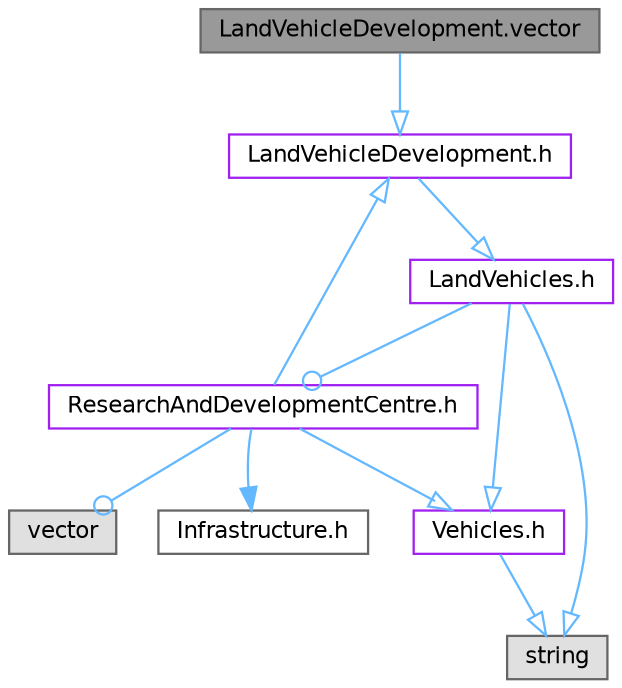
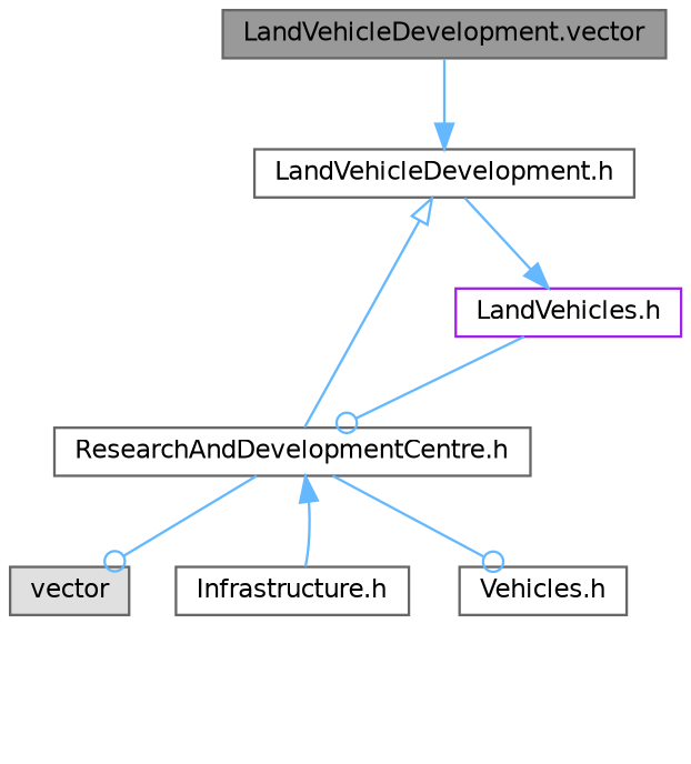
  digraph {
    node [color=gray40 fillcolor=white fontname=Helvetica fontsize=10 shape=box style=filled]
    edge [arrowhead=onormal color=steelblue1 fontname=Helvetica fontsize=10 labelfontname=Helvetica labelfontsize=10 style=solid]
    n1 [fillcolor=grey60 fontcolor=black height=0.2 label="LandVehicleDevelopment.vector" width=0.4]
-   n2 [color=purple height=0.2 label="LandVehicleDevelopment.h" width=0.4]
+   n2 [height=0.2 label="LandVehicleDevelopment.h" width=0.4]
    n3 [color=purple height=0.2 label="LandVehicles.h" width=0.4]
-   n4 [color=purple height=0.2 label="ResearchAndDevelopmentCentre.h" width=0.4]
+   n4 [height=0.2 label="ResearchAndDevelopmentCentre.h" width=0.4]
    n5 [fillcolor="#E0E0E0" height=0.2 label=vector width=0.4]
    n6 [height=0.2 label="Infrastructure.h" width=0.4]
-   n7 [color=purple height=0.2 label="Vehicles.h" width=0.4]
-   n8 [fillcolor="#E0E0E0" height=0.2 label=string width=0.4]
-   n1 -> n2
-   n2 -> n3
+   n7 [height=0.2 label="Vehicles.h" width=0.4]
+   n1 -> n2 [arrowhead=normal]
+   n2 -> n3 [arrowhead=normal]
    n3 -> n4 [arrowhead=odot]
-   n3 -> n7
-   n3 -> n8
    n4 -> n2
    n4 -> n5 [arrowhead=odot]
-   n4 -> n6 [arrowhead=normal]
-   n4 -> n7
-   n7 -> n8
+   n6 -> n4 [arrowhead=normal]
+   n4 -> n7 [arrowhead=odot]
  }
